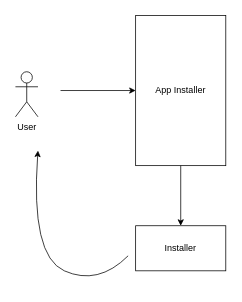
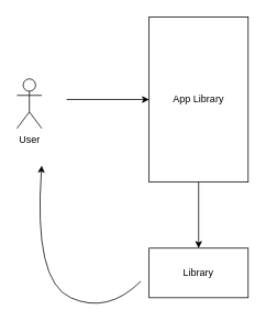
  <mxCell id="0" />
  <mxCell id="1" parent="0" />
  <mxCell id="2" value="User" style="shape=umlActor;verticalLabelPosition=bottom;verticalAlign=top;html=1;outlineConnect=0;" vertex="1" parent="1"><mxGeometry x="20" y="95" width="30" height="60" as="geometry" /></mxCell>
  <mxCell id="3" value="" style="endArrow=classic;html=1;rounded=0;" edge="1" parent="1"><mxGeometry width="50" height="50" relative="1" as="geometry"><mxPoint x="80" y="120" as="sourcePoint" /><mxPoint x="180" y="120" as="targetPoint" /></mxGeometry></mxCell>
- <mxCell id="4" value="App Installer" style="rounded=0;whiteSpace=wrap;html=1;" vertex="1" parent="1"><mxGeometry x="180" y="20" width="120" height="200" as="geometry" /></mxCell>
+ <mxCell id="4" value="App Library" style="rounded=0;whiteSpace=wrap;html=1;" vertex="1" parent="1"><mxGeometry x="180" y="20" width="120" height="200" as="geometry" /></mxCell>
  <mxCell id="5" value="" style="endArrow=classic;html=1;rounded=0;exitX=0.5;exitY=1;exitDx=0;exitDy=0;" edge="1" parent="1" source="4"><mxGeometry width="50" height="50" relative="1" as="geometry"><mxPoint x="195" y="350" as="sourcePoint" /><mxPoint x="240" y="300" as="targetPoint" /></mxGeometry></mxCell>
- <mxCell id="6" value="Installer" style="rounded=0;whiteSpace=wrap;html=1;" vertex="1" parent="1"><mxGeometry x="180" y="300" width="120" height="60" as="geometry" /></mxCell>
+ <mxCell id="6" value="Library" style="rounded=0;whiteSpace=wrap;html=1;" vertex="1" parent="1"><mxGeometry x="180" y="300" width="120" height="60" as="geometry" /></mxCell>
  <mxCell id="7" value="" style="curved=1;endArrow=classic;html=1;rounded=0;" edge="1" parent="1"><mxGeometry width="50" height="50" relative="1" as="geometry"><mxPoint x="170" y="340" as="sourcePoint" /><mxPoint x="50" y="200" as="targetPoint" /><Array as="points"><mxPoint x="130" y="380" /><mxPoint x="40" y="340" /></Array></mxGeometry></mxCell>
